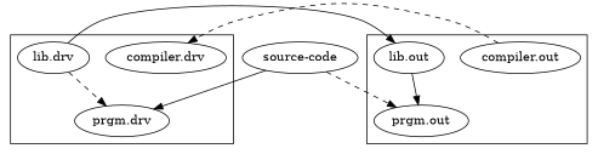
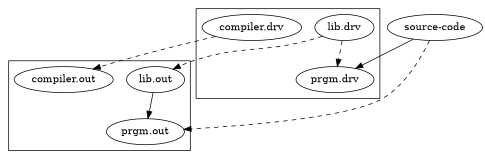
  digraph {
    edge [style=dashed]
    "compiler.drv"
    "prgm.drv"
    "lib.drv"
    "compiler.out"
    "lib.out"
    "prgm.out"
    "source-code"
    subgraph cluster_1 {
      "compiler.drv"
      "prgm.drv"
      "lib.drv"
    }
    subgraph cluster_2 {
      "compiler.out"
      "lib.out"
      "prgm.out"
    }
-   "compiler.out" -> "compiler.drv"
+   "compiler.drv" -> "compiler.out"
    "lib.drv" -> "prgm.drv"
-   "lib.drv" -> "lib.out" [style=solid]
+   "lib.drv" -> "lib.out"
    "lib.out" -> "prgm.out" [style=""]
    "source-code" -> "prgm.drv" [style=""]
    "source-code" -> "prgm.out"
  }
